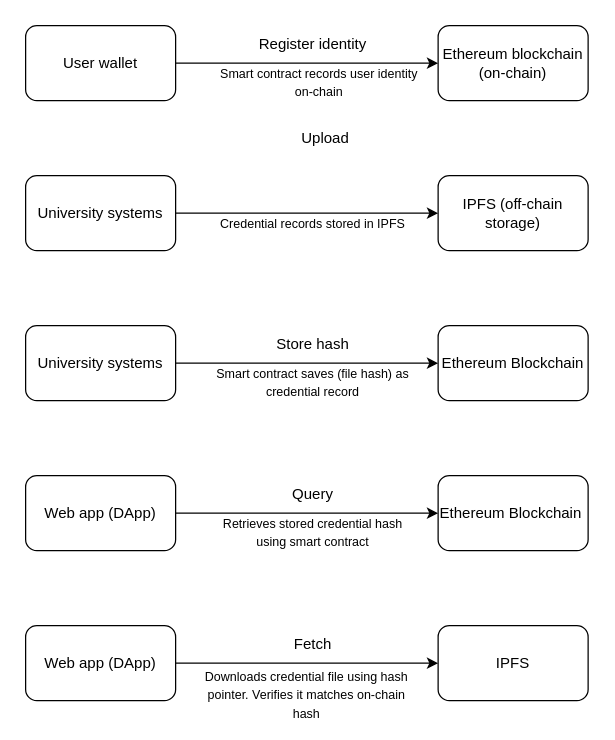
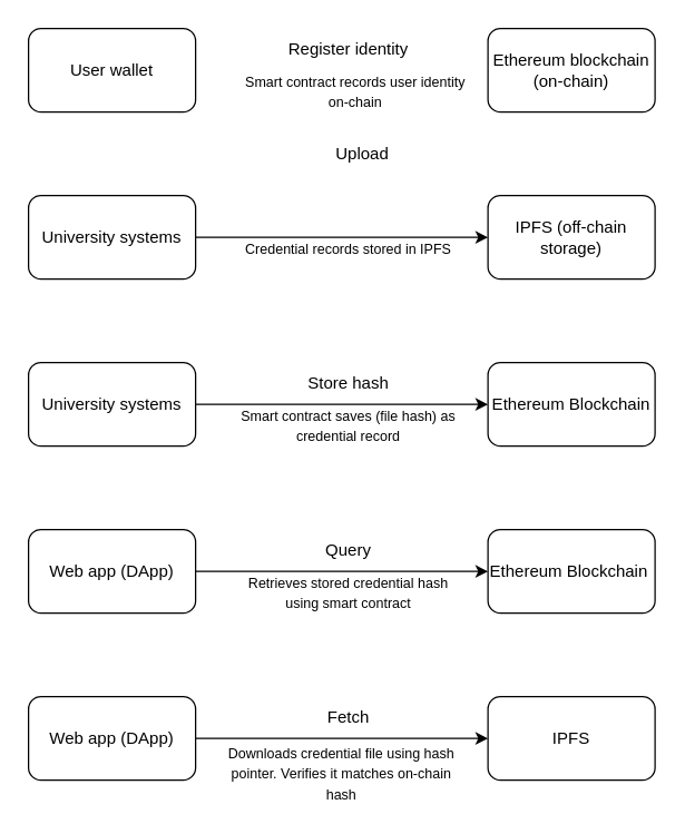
  <mxCell id="0" />
  <mxCell id="1" parent="0" />
- <mxCell id="2" style="edgeStyle=orthogonalEdgeStyle;rounded=0;orthogonalLoop=1;jettySize=auto;html=1;exitX=1;exitY=0.5;exitDx=0;exitDy=0;" edge="1" parent="1" source="3" target="4"><mxGeometry relative="1" as="geometry" /></mxCell>
  <mxCell id="3" value="User wallet" style="rounded=1;whiteSpace=wrap;html=1;" vertex="1" parent="1"><mxGeometry x="20" y="20" width="120" height="60" as="geometry" /></mxCell>
  <mxCell id="4" value="Ethereum blockchain (on-chain)" style="rounded=1;whiteSpace=wrap;html=1;" vertex="1" parent="1"><mxGeometry x="350" y="20" width="120" height="60" as="geometry" /></mxCell>
  <mxCell id="5" value="Register identity" style="text;html=1;align=center;verticalAlign=middle;whiteSpace=wrap;rounded=0;" vertex="1" parent="1"><mxGeometry x="200" y="20" width="100" height="30" as="geometry" /></mxCell>
  <mxCell id="6" style="edgeStyle=orthogonalEdgeStyle;rounded=0;orthogonalLoop=1;jettySize=auto;html=1;exitX=1;exitY=0.5;exitDx=0;exitDy=0;" edge="1" parent="1" source="7" target="8"><mxGeometry relative="1" as="geometry" /></mxCell>
  <mxCell id="7" value="University systems" style="rounded=1;whiteSpace=wrap;html=1;" vertex="1" parent="1"><mxGeometry x="20" y="140" width="120" height="60" as="geometry" /></mxCell>
  <mxCell id="8" value="IPFS (off-chain storage)" style="rounded=1;whiteSpace=wrap;html=1;" vertex="1" parent="1"><mxGeometry x="350" y="140" width="120" height="60" as="geometry" /></mxCell>
  <mxCell id="9" value="Upload" style="text;html=1;align=center;verticalAlign=middle;whiteSpace=wrap;rounded=0;" vertex="1" parent="1"><mxGeometry x="210" y="95" width="100" height="30" as="geometry" /></mxCell>
  <mxCell id="10" style="edgeStyle=orthogonalEdgeStyle;rounded=0;orthogonalLoop=1;jettySize=auto;html=1;exitX=1;exitY=0.5;exitDx=0;exitDy=0;" edge="1" parent="1" source="11" target="12"><mxGeometry relative="1" as="geometry" /></mxCell>
  <mxCell id="11" value="University systems" style="rounded=1;whiteSpace=wrap;html=1;" vertex="1" parent="1"><mxGeometry x="20" y="260" width="120" height="60" as="geometry" /></mxCell>
  <mxCell id="12" value="Ethereum Blockchain" style="rounded=1;whiteSpace=wrap;html=1;" vertex="1" parent="1"><mxGeometry x="350" y="260" width="120" height="60" as="geometry" /></mxCell>
  <mxCell id="13" value="Store hash" style="text;html=1;align=center;verticalAlign=middle;whiteSpace=wrap;rounded=0;" vertex="1" parent="1"><mxGeometry x="200" y="260" width="100" height="30" as="geometry" /></mxCell>
  <mxCell id="14" style="edgeStyle=orthogonalEdgeStyle;rounded=0;orthogonalLoop=1;jettySize=auto;html=1;exitX=1;exitY=0.5;exitDx=0;exitDy=0;" edge="1" parent="1" source="15" target="16"><mxGeometry relative="1" as="geometry" /></mxCell>
  <mxCell id="15" value="Web app (DApp)" style="rounded=1;whiteSpace=wrap;html=1;" vertex="1" parent="1"><mxGeometry x="20" y="380" width="120" height="60" as="geometry" /></mxCell>
  <mxCell id="16" value="Ethereum Blockchain&amp;nbsp;" style="rounded=1;whiteSpace=wrap;html=1;" vertex="1" parent="1"><mxGeometry x="350" y="380" width="120" height="60" as="geometry" /></mxCell>
  <mxCell id="17" value="Query" style="text;html=1;align=center;verticalAlign=middle;whiteSpace=wrap;rounded=0;" vertex="1" parent="1"><mxGeometry x="200" y="380" width="100" height="30" as="geometry" /></mxCell>
  <mxCell id="18" style="edgeStyle=orthogonalEdgeStyle;rounded=0;orthogonalLoop=1;jettySize=auto;html=1;exitX=1;exitY=0.5;exitDx=0;exitDy=0;" edge="1" parent="1" source="19" target="20"><mxGeometry relative="1" as="geometry" /></mxCell>
  <mxCell id="19" value="Web app (DApp)" style="rounded=1;whiteSpace=wrap;html=1;" vertex="1" parent="1"><mxGeometry x="20" y="500" width="120" height="60" as="geometry" /></mxCell>
  <mxCell id="20" value="IPFS" style="rounded=1;whiteSpace=wrap;html=1;" vertex="1" parent="1"><mxGeometry x="350" y="500" width="120" height="60" as="geometry" /></mxCell>
  <mxCell id="21" value="Fetch" style="text;html=1;align=center;verticalAlign=middle;whiteSpace=wrap;rounded=0;" vertex="1" parent="1"><mxGeometry x="200" y="500" width="100" height="30" as="geometry" /></mxCell>
  <mxCell id="22" value="&lt;font style=&quot;font-size: 10px;&quot;&gt;Smart contract records user identity on-chain&lt;/font&gt;" style="text;html=1;align=center;verticalAlign=middle;whiteSpace=wrap;rounded=0;" vertex="1" parent="1"><mxGeometry x="170" y="50" width="170" height="30" as="geometry" /></mxCell>
  <mxCell id="23" value="&lt;font style=&quot;font-size: 10px;&quot;&gt;Credential records stored in IPFS&lt;/font&gt;&lt;div&gt;&lt;font style=&quot;font-size: 10px;&quot;&gt;&lt;br&gt;&lt;/font&gt;&lt;/div&gt;" style="text;html=1;align=center;verticalAlign=middle;whiteSpace=wrap;rounded=0;" vertex="1" parent="1"><mxGeometry x="165" y="170" width="170" height="30" as="geometry" /></mxCell>
  <mxCell id="24" value="&lt;font style=&quot;font-size: 10px;&quot;&gt;Retrieves stored credential hash using smart contract&lt;/font&gt;" style="text;html=1;align=center;verticalAlign=middle;whiteSpace=wrap;rounded=0;" vertex="1" parent="1"><mxGeometry x="165" y="410" width="170" height="30" as="geometry" /></mxCell>
  <mxCell id="25" value="&lt;font style=&quot;font-size: 10px;&quot;&gt;Smart contract saves (file hash) as credential record&lt;/font&gt;" style="text;html=1;align=center;verticalAlign=middle;whiteSpace=wrap;rounded=0;" vertex="1" parent="1"><mxGeometry x="165" y="290" width="170" height="30" as="geometry" /></mxCell>
  <mxCell id="26" value="&lt;font style=&quot;font-size: 10px;&quot;&gt;Downloads credential file using hash pointer. Verifies it matches on-chain hash&lt;/font&gt;" style="text;html=1;align=center;verticalAlign=middle;whiteSpace=wrap;rounded=0;" vertex="1" parent="1"><mxGeometry x="160" y="540" width="170" height="30" as="geometry" /></mxCell>
